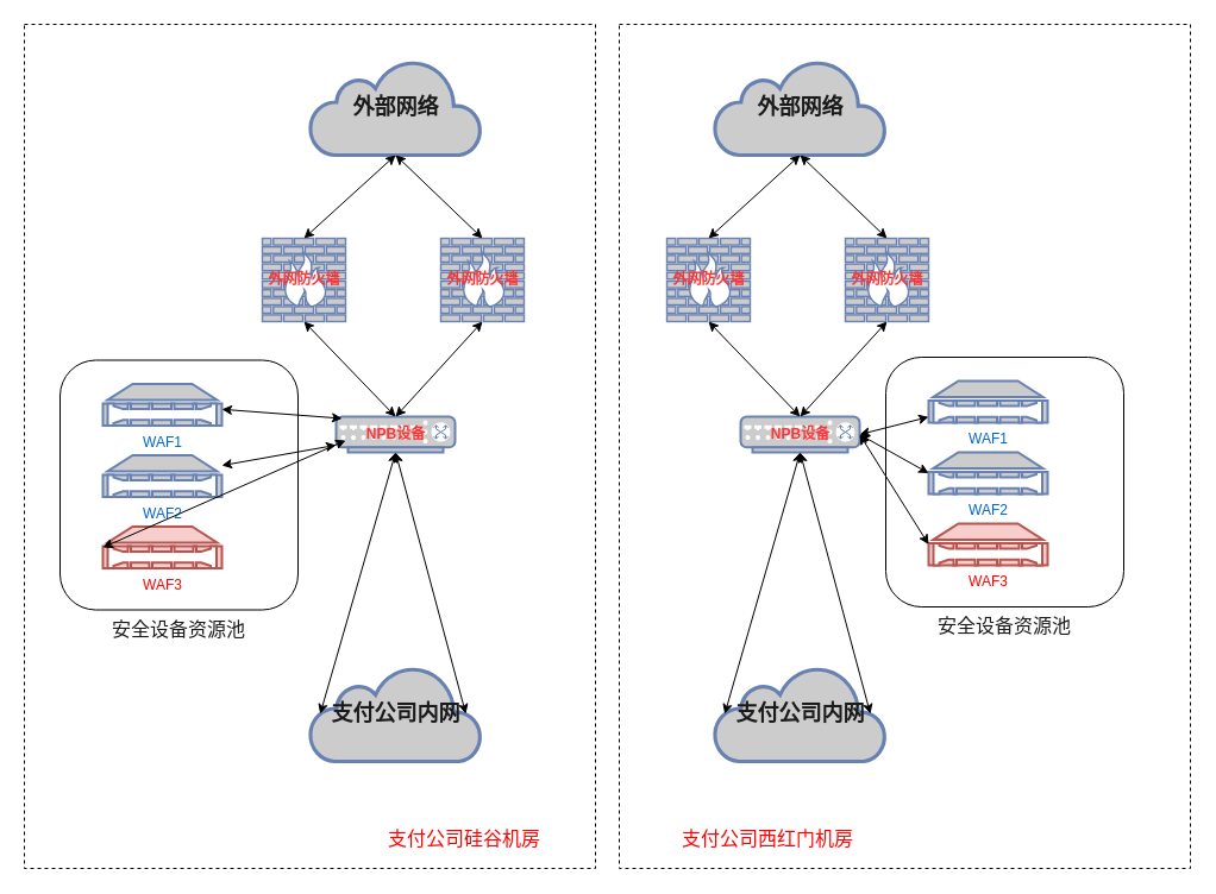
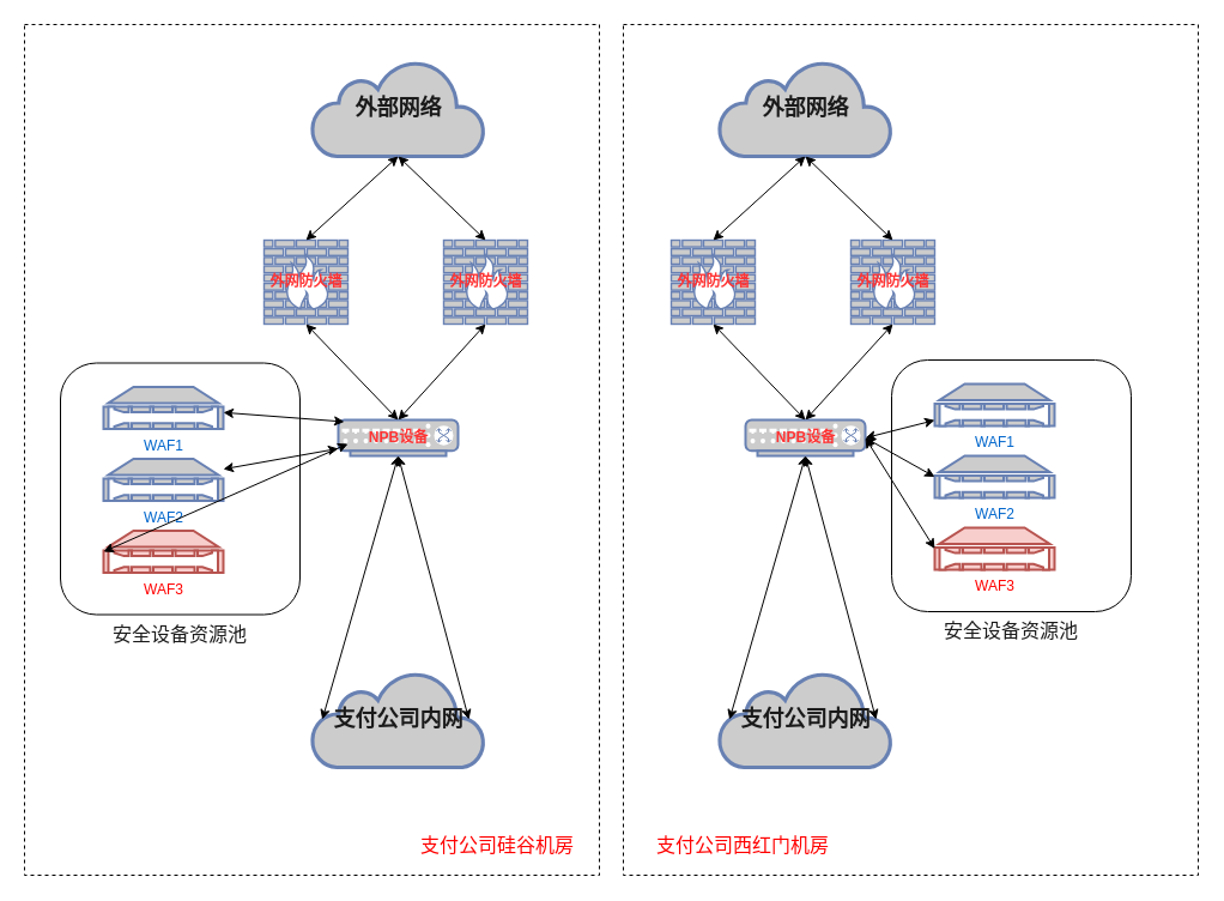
  <mxCell id="0" />
  <mxCell id="1" parent="0" />
  <mxCell id="2" value="" style="rounded=0;whiteSpace=wrap;html=1;fontColor=#FF0000;dashed=1;" parent="1" vertex="1"><mxGeometry x="520" y="20" width="480" height="710" as="geometry" /></mxCell>
  <mxCell id="3" value="" style="rounded=0;whiteSpace=wrap;html=1;fontColor=#FF0000;dashed=1;" parent="1" vertex="1"><mxGeometry x="20" y="20" width="480" height="710" as="geometry" /></mxCell>
  <mxCell id="4" value="安全设备资源池" style="rounded=1;whiteSpace=wrap;html=1;fontSize=16;fontColor=#1A1A1A;labelPosition=center;verticalLabelPosition=bottom;align=center;verticalAlign=top;" parent="1" vertex="1"><mxGeometry x="50" y="302.5" width="200" height="210" as="geometry" /></mxCell>
  <mxCell id="5" value="&lt;font style=&quot;font-size: 18px&quot; color=&quot;#1a1a1a&quot;&gt;&lt;b&gt;外部网络&lt;/b&gt;&lt;/font&gt;" style="html=1;outlineConnect=0;fillColor=#CCCCCC;strokeColor=#6881B3;gradientColor=none;gradientDirection=north;strokeWidth=2;shape=mxgraph.networks.cloud;fontColor=#ffffff;" parent="1" vertex="1"><mxGeometry x="260" y="50" width="144" height="80" as="geometry" /></mxCell>
  <mxCell id="6" value="外网防火墙" style="fontColor=#FF3333;verticalAlign=middle;verticalLabelPosition=middle;labelPosition=center;align=center;html=1;outlineConnect=0;fillColor=#CCCCCC;strokeColor=#6881B3;gradientColor=none;gradientDirection=north;strokeWidth=2;shape=mxgraph.networks.firewall;fontStyle=1" parent="1" vertex="1"><mxGeometry x="220" y="200" width="70" height="70" as="geometry" /></mxCell>
  <mxCell id="7" value="外网防火墙" style="fontColor=#FF3333;verticalAlign=middle;verticalLabelPosition=middle;labelPosition=center;align=center;html=1;outlineConnect=0;fillColor=#CCCCCC;strokeColor=#6881B3;gradientColor=none;gradientDirection=north;strokeWidth=2;shape=mxgraph.networks.firewall;fontStyle=1" parent="1" vertex="1"><mxGeometry x="370" y="200" width="70" height="70" as="geometry" /></mxCell>
  <mxCell id="8" value="NPB设备" style="fontColor=#FF3333;verticalAlign=middle;verticalLabelPosition=middle;labelPosition=center;align=center;html=1;outlineConnect=0;fillColor=#CCCCCC;strokeColor=#6881B3;gradientColor=none;gradientDirection=north;strokeWidth=2;shape=mxgraph.networks.switch;fontStyle=1" parent="1" vertex="1"><mxGeometry x="282" y="350" width="100" height="30" as="geometry" /></mxCell>
  <mxCell id="9" value="" style="endArrow=classic;startArrow=classic;html=1;rounded=0;exitX=0.5;exitY=1;exitDx=0;exitDy=0;exitPerimeter=0;entryX=0.5;entryY=0;entryDx=0;entryDy=0;entryPerimeter=0;" parent="1" source="5" target="6" edge="1"><mxGeometry width="50" height="50" relative="1" as="geometry"><mxPoint x="520" y="420" as="sourcePoint" /><mxPoint x="570" y="370" as="targetPoint" /></mxGeometry></mxCell>
  <mxCell id="10" value="" style="endArrow=classic;startArrow=classic;html=1;rounded=0;exitX=0.5;exitY=1;exitDx=0;exitDy=0;exitPerimeter=0;entryX=0.5;entryY=0;entryDx=0;entryDy=0;entryPerimeter=0;" parent="1" source="5" target="7" edge="1"><mxGeometry width="50" height="50" relative="1" as="geometry"><mxPoint x="342" y="140" as="sourcePoint" /><mxPoint x="280" y="210" as="targetPoint" /></mxGeometry></mxCell>
  <mxCell id="11" value="" style="endArrow=classic;startArrow=classic;html=1;rounded=0;exitX=0.5;exitY=1;exitDx=0;exitDy=0;exitPerimeter=0;entryX=0.5;entryY=0;entryDx=0;entryDy=0;entryPerimeter=0;" parent="1" source="6" target="8" edge="1"><mxGeometry width="50" height="50" relative="1" as="geometry"><mxPoint x="342" y="140" as="sourcePoint" /><mxPoint x="280" y="210" as="targetPoint" /></mxGeometry></mxCell>
  <mxCell id="12" value="" style="endArrow=classic;startArrow=classic;html=1;rounded=0;exitX=0.5;exitY=1;exitDx=0;exitDy=0;exitPerimeter=0;entryX=0.5;entryY=0;entryDx=0;entryDy=0;entryPerimeter=0;" parent="1" source="7" target="8" edge="1"><mxGeometry width="50" height="50" relative="1" as="geometry"><mxPoint x="404" y="325" as="sourcePoint" /><mxPoint x="466" y="375" as="targetPoint" /></mxGeometry></mxCell>
  <mxCell id="13" value="&lt;font color=&quot;#1a1a1a&quot; size=&quot;1&quot;&gt;&lt;b style=&quot;font-size: 18px&quot;&gt;支付公司内网&lt;/b&gt;&lt;/font&gt;" style="html=1;outlineConnect=0;fillColor=#CCCCCC;strokeColor=#6881B3;gradientColor=none;gradientDirection=north;strokeWidth=2;shape=mxgraph.networks.cloud;fontColor=#ffffff;" parent="1" vertex="1"><mxGeometry x="260" y="560" width="144" height="80" as="geometry" /></mxCell>
  <mxCell id="14" value="WAF1" style="fontColor=#0066CC;verticalAlign=top;verticalLabelPosition=bottom;labelPosition=center;align=center;html=1;outlineConnect=0;fillColor=#CCCCCC;strokeColor=#6881B3;gradientColor=none;gradientDirection=north;strokeWidth=2;shape=mxgraph.networks.nas_filer;" parent="1" vertex="1"><mxGeometry x="86" y="322.5" width="100" height="35" as="geometry" /></mxCell>
  <mxCell id="15" value="WAF2" style="fontColor=#0066CC;verticalAlign=top;verticalLabelPosition=bottom;labelPosition=center;align=center;html=1;outlineConnect=0;fillColor=#CCCCCC;strokeColor=#6881B3;gradientColor=none;gradientDirection=north;strokeWidth=2;shape=mxgraph.networks.nas_filer;" parent="1" vertex="1"><mxGeometry x="86" y="382.5" width="100" height="35" as="geometry" /></mxCell>
  <mxCell id="16" value="&lt;font color=&quot;#ff0000&quot;&gt;WAF3&lt;/font&gt;" style="verticalAlign=top;verticalLabelPosition=bottom;labelPosition=center;align=center;html=1;outlineConnect=0;fillColor=#f8cecc;strokeColor=#b85450;gradientDirection=north;strokeWidth=2;shape=mxgraph.networks.nas_filer;" parent="1" vertex="1"><mxGeometry x="86" y="442.5" width="100" height="35" as="geometry" /></mxCell>
  <mxCell id="17" value="" style="endArrow=classic;startArrow=classic;html=1;rounded=0;" parent="1" source="15" target="8" edge="1"><mxGeometry width="50" height="50" relative="1" as="geometry"><mxPoint x="612" y="365" as="sourcePoint" /><mxPoint x="540" y="300" as="targetPoint" /></mxGeometry></mxCell>
  <mxCell id="18" value="" style="endArrow=classic;startArrow=classic;html=1;rounded=0;entryX=0.05;entryY=0.05;entryDx=0;entryDy=0;entryPerimeter=0;" parent="1" source="14" target="8" edge="1"><mxGeometry width="50" height="50" relative="1" as="geometry"><mxPoint x="612" y="365" as="sourcePoint" /><mxPoint x="550" y="358.77" as="targetPoint" /></mxGeometry></mxCell>
  <mxCell id="19" value="" style="endArrow=classic;startArrow=classic;html=1;rounded=0;exitX=0;exitY=0.5;exitDx=0;exitDy=0;exitPerimeter=0;" parent="1" source="16" edge="1"><mxGeometry width="50" height="50" relative="1" as="geometry"><mxPoint x="612" y="365" as="sourcePoint" /><mxPoint x="290" y="370" as="targetPoint" /></mxGeometry></mxCell>
  <mxCell id="20" value="" style="endArrow=classic;startArrow=classic;html=1;rounded=0;fontSize=16;fontColor=#1A1A1A;entryX=0.5;entryY=1;entryDx=0;entryDy=0;entryPerimeter=0;exitX=0.06;exitY=0.5;exitDx=0;exitDy=0;exitPerimeter=0;" parent="1" source="13" target="8" edge="1"><mxGeometry width="50" height="50" relative="1" as="geometry"><mxPoint x="290" y="510" as="sourcePoint" /><mxPoint x="340" y="460" as="targetPoint" /></mxGeometry></mxCell>
  <mxCell id="21" value="" style="endArrow=classic;startArrow=classic;html=1;rounded=0;fontSize=16;fontColor=#1A1A1A;exitX=0.5;exitY=1;exitDx=0;exitDy=0;exitPerimeter=0;entryX=0.91;entryY=0.5;entryDx=0;entryDy=0;entryPerimeter=0;" parent="1" source="8" target="13" edge="1"><mxGeometry width="50" height="50" relative="1" as="geometry"><mxPoint x="550" y="370" as="sourcePoint" /><mxPoint x="600" y="320" as="targetPoint" /></mxGeometry></mxCell>
  <mxCell id="22" value="安全设备资源池" style="rounded=1;whiteSpace=wrap;html=1;fontSize=16;fontColor=#1A1A1A;labelPosition=center;verticalLabelPosition=bottom;align=center;verticalAlign=top;" parent="1" vertex="1"><mxGeometry x="744" y="300" width="200" height="210" as="geometry" /></mxCell>
  <mxCell id="23" value="&lt;font style=&quot;font-size: 18px&quot; color=&quot;#1a1a1a&quot;&gt;&lt;b&gt;外部网络&lt;/b&gt;&lt;/font&gt;" style="html=1;outlineConnect=0;fillColor=#CCCCCC;strokeColor=#6881B3;gradientColor=none;gradientDirection=north;strokeWidth=2;shape=mxgraph.networks.cloud;fontColor=#ffffff;" parent="1" vertex="1"><mxGeometry x="600" y="50" width="144" height="80" as="geometry" /></mxCell>
  <mxCell id="24" value="外网防火墙" style="fontColor=#FF3333;verticalAlign=middle;verticalLabelPosition=middle;labelPosition=center;align=center;html=1;outlineConnect=0;fillColor=#CCCCCC;strokeColor=#6881B3;gradientColor=none;gradientDirection=north;strokeWidth=2;shape=mxgraph.networks.firewall;fontStyle=1" parent="1" vertex="1"><mxGeometry x="560" y="200" width="70" height="70" as="geometry" /></mxCell>
  <mxCell id="25" value="外网防火墙" style="fontColor=#FF3333;verticalAlign=middle;verticalLabelPosition=middle;labelPosition=center;align=center;html=1;outlineConnect=0;fillColor=#CCCCCC;strokeColor=#6881B3;gradientColor=none;gradientDirection=north;strokeWidth=2;shape=mxgraph.networks.firewall;fontStyle=1" parent="1" vertex="1"><mxGeometry x="710" y="200" width="70" height="70" as="geometry" /></mxCell>
  <mxCell id="26" value="NPB设备" style="fontColor=#FF3333;verticalAlign=middle;verticalLabelPosition=middle;labelPosition=center;align=center;html=1;outlineConnect=0;fillColor=#CCCCCC;strokeColor=#6881B3;gradientColor=none;gradientDirection=north;strokeWidth=2;shape=mxgraph.networks.switch;fontStyle=1" parent="1" vertex="1"><mxGeometry x="622" y="350" width="100" height="30" as="geometry" /></mxCell>
  <mxCell id="27" value="" style="endArrow=classic;startArrow=classic;html=1;rounded=0;exitX=0.5;exitY=1;exitDx=0;exitDy=0;exitPerimeter=0;entryX=0.5;entryY=0;entryDx=0;entryDy=0;entryPerimeter=0;" parent="1" source="23" target="24" edge="1"><mxGeometry width="50" height="50" relative="1" as="geometry"><mxPoint x="860" y="420" as="sourcePoint" /><mxPoint x="910" y="370" as="targetPoint" /></mxGeometry></mxCell>
  <mxCell id="28" value="" style="endArrow=classic;startArrow=classic;html=1;rounded=0;exitX=0.5;exitY=1;exitDx=0;exitDy=0;exitPerimeter=0;entryX=0.5;entryY=0;entryDx=0;entryDy=0;entryPerimeter=0;" parent="1" source="23" target="25" edge="1"><mxGeometry width="50" height="50" relative="1" as="geometry"><mxPoint x="682" y="140" as="sourcePoint" /><mxPoint x="620" y="210" as="targetPoint" /></mxGeometry></mxCell>
  <mxCell id="29" value="" style="endArrow=classic;startArrow=classic;html=1;rounded=0;exitX=0.5;exitY=1;exitDx=0;exitDy=0;exitPerimeter=0;entryX=0.5;entryY=0;entryDx=0;entryDy=0;entryPerimeter=0;" parent="1" source="24" target="26" edge="1"><mxGeometry width="50" height="50" relative="1" as="geometry"><mxPoint x="682" y="140" as="sourcePoint" /><mxPoint x="620" y="210" as="targetPoint" /></mxGeometry></mxCell>
  <mxCell id="30" value="" style="endArrow=classic;startArrow=classic;html=1;rounded=0;exitX=0.5;exitY=1;exitDx=0;exitDy=0;exitPerimeter=0;entryX=0.5;entryY=0;entryDx=0;entryDy=0;entryPerimeter=0;" parent="1" source="25" target="26" edge="1"><mxGeometry width="50" height="50" relative="1" as="geometry"><mxPoint x="744" y="325" as="sourcePoint" /><mxPoint x="806" y="375" as="targetPoint" /></mxGeometry></mxCell>
  <mxCell id="31" value="&lt;font color=&quot;#1a1a1a&quot; size=&quot;1&quot;&gt;&lt;b style=&quot;font-size: 18px&quot;&gt;支付公司内网&lt;/b&gt;&lt;/font&gt;" style="html=1;outlineConnect=0;fillColor=#CCCCCC;strokeColor=#6881B3;gradientColor=none;gradientDirection=north;strokeWidth=2;shape=mxgraph.networks.cloud;fontColor=#ffffff;" parent="1" vertex="1"><mxGeometry x="600" y="560" width="144" height="80" as="geometry" /></mxCell>
  <mxCell id="32" value="WAF1" style="fontColor=#0066CC;verticalAlign=top;verticalLabelPosition=bottom;labelPosition=center;align=center;html=1;outlineConnect=0;fillColor=#CCCCCC;strokeColor=#6881B3;gradientColor=none;gradientDirection=north;strokeWidth=2;shape=mxgraph.networks.nas_filer;" parent="1" vertex="1"><mxGeometry x="780" y="320" width="100" height="35" as="geometry" /></mxCell>
  <mxCell id="33" value="WAF2" style="fontColor=#0066CC;verticalAlign=top;verticalLabelPosition=bottom;labelPosition=center;align=center;html=1;outlineConnect=0;fillColor=#CCCCCC;strokeColor=#6881B3;gradientColor=none;gradientDirection=north;strokeWidth=2;shape=mxgraph.networks.nas_filer;" parent="1" vertex="1"><mxGeometry x="780" y="380" width="100" height="35" as="geometry" /></mxCell>
  <mxCell id="34" value="&lt;font color=&quot;#ff0000&quot;&gt;WAF3&lt;/font&gt;" style="verticalAlign=top;verticalLabelPosition=bottom;labelPosition=center;align=center;html=1;outlineConnect=0;fillColor=#f8cecc;strokeColor=#b85450;gradientDirection=north;strokeWidth=2;shape=mxgraph.networks.nas_filer;" parent="1" vertex="1"><mxGeometry x="780" y="440" width="100" height="35" as="geometry" /></mxCell>
  <mxCell id="35" value="" style="endArrow=classic;startArrow=classic;html=1;rounded=0;entryX=1;entryY=0.5;entryDx=0;entryDy=0;entryPerimeter=0;exitX=0;exitY=0.5;exitDx=0;exitDy=0;exitPerimeter=0;" parent="1" source="33" target="26" edge="1"><mxGeometry width="50" height="50" relative="1" as="geometry"><mxPoint x="952" y="365" as="sourcePoint" /><mxPoint x="880" y="300" as="targetPoint" /></mxGeometry></mxCell>
  <mxCell id="36" value="" style="endArrow=classic;startArrow=classic;html=1;rounded=0;entryX=1;entryY=0.5;entryDx=0;entryDy=0;entryPerimeter=0;" parent="1" source="32" target="26" edge="1"><mxGeometry width="50" height="50" relative="1" as="geometry"><mxPoint x="952" y="365" as="sourcePoint" /><mxPoint x="890" y="358.77" as="targetPoint" /></mxGeometry></mxCell>
  <mxCell id="37" value="" style="endArrow=classic;startArrow=classic;html=1;rounded=0;entryX=1;entryY=0.5;entryDx=0;entryDy=0;entryPerimeter=0;exitX=0;exitY=0.5;exitDx=0;exitDy=0;exitPerimeter=0;" parent="1" source="34" target="26" edge="1"><mxGeometry width="50" height="50" relative="1" as="geometry"><mxPoint x="952" y="365" as="sourcePoint" /><mxPoint x="890" y="391.23" as="targetPoint" /></mxGeometry></mxCell>
  <mxCell id="38" value="" style="endArrow=classic;startArrow=classic;html=1;rounded=0;fontSize=16;fontColor=#1A1A1A;entryX=0.5;entryY=1;entryDx=0;entryDy=0;entryPerimeter=0;exitX=0.06;exitY=0.5;exitDx=0;exitDy=0;exitPerimeter=0;" parent="1" source="31" target="26" edge="1"><mxGeometry width="50" height="50" relative="1" as="geometry"><mxPoint x="630" y="510" as="sourcePoint" /><mxPoint x="680" y="460" as="targetPoint" /></mxGeometry></mxCell>
  <mxCell id="39" value="" style="endArrow=classic;startArrow=classic;html=1;rounded=0;fontSize=16;fontColor=#1A1A1A;exitX=0.5;exitY=1;exitDx=0;exitDy=0;exitPerimeter=0;entryX=0.91;entryY=0.5;entryDx=0;entryDy=0;entryPerimeter=0;" parent="1" source="26" target="31" edge="1"><mxGeometry width="50" height="50" relative="1" as="geometry"><mxPoint x="890" y="370" as="sourcePoint" /><mxPoint x="940" y="320" as="targetPoint" /></mxGeometry></mxCell>
- <mxCell id="40" value="&lt;font style=&quot;font-size: 16px;&quot;&gt;支付公司硅谷机房&lt;/font&gt;" style="text;html=1;strokeColor=none;fillColor=none;align=center;verticalAlign=middle;whiteSpace=wrap;rounded=0;dashed=1;fontColor=#FF0000;" parent="1" vertex="1"><mxGeometry x="320" y="690" width="140" height="30" as="geometry" /></mxCell>
- <mxCell id="41" value="&lt;font style=&quot;font-size: 16px;&quot;&gt;支付公司西红门机房&lt;/font&gt;" style="text;html=1;strokeColor=none;fillColor=none;align=center;verticalAlign=middle;whiteSpace=wrap;rounded=0;dashed=1;fontColor=#FF0000;" parent="1" vertex="1"><mxGeometry x="560" y="690" width="170" height="30" as="geometry" /></mxCell>
+ <mxCell id="40" value="&lt;font style=&quot;font-size: 16px;&quot;&gt;支付公司硅谷机房&lt;/font&gt;" style="text;html=1;strokeColor=none;fillColor=none;align=center;verticalAlign=middle;whiteSpace=wrap;rounded=0;dashed=1;fontColor=#FF0000;" parent="1" vertex="1"><mxGeometry x="345" y="690" width="140" height="30" as="geometry" /></mxCell>
+ <mxCell id="41" value="&lt;font style=&quot;font-size: 16px;&quot;&gt;支付公司西红门机房&lt;/font&gt;" style="text;html=1;strokeColor=none;fillColor=none;align=center;verticalAlign=middle;whiteSpace=wrap;rounded=0;dashed=1;fontColor=#FF0000;" parent="1" vertex="1"><mxGeometry x="535" y="690" width="170" height="30" as="geometry" /></mxCell>
